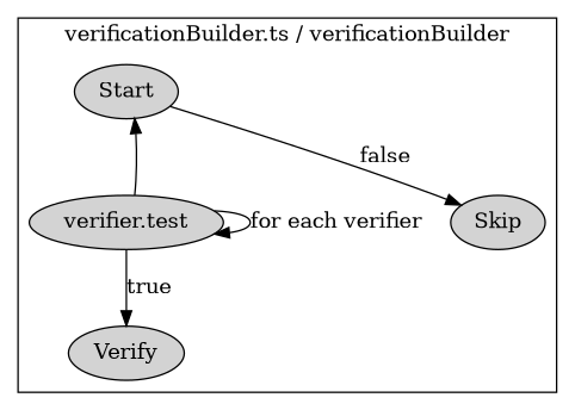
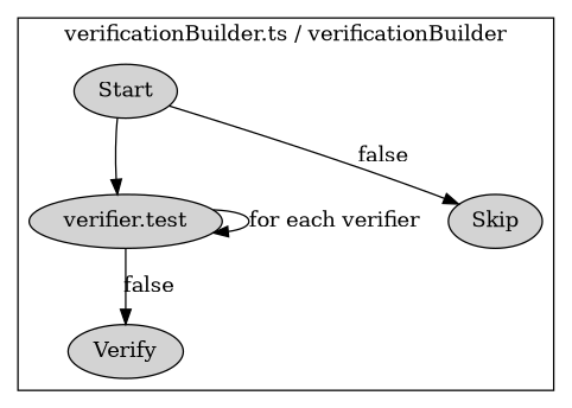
  digraph {
    node [style=filled]
    n1 [label=Start]
    n2 [label="verifier.test"]
    n3 [label=Verify]
    n4 [label=Skip]
    subgraph cluster_1 {
      label="verificationBuilder.ts / verificationBuilder"
      n1
      n2
      n3
      n4
    }
-   n2 -> n1
+   n1 -> n2
    n1 -> n4 [label=false]
    n2 -> n2 [label="for each verifier"]
-   n2 -> n3 [label=true]
+   n2 -> n3 [label=false]
  }
